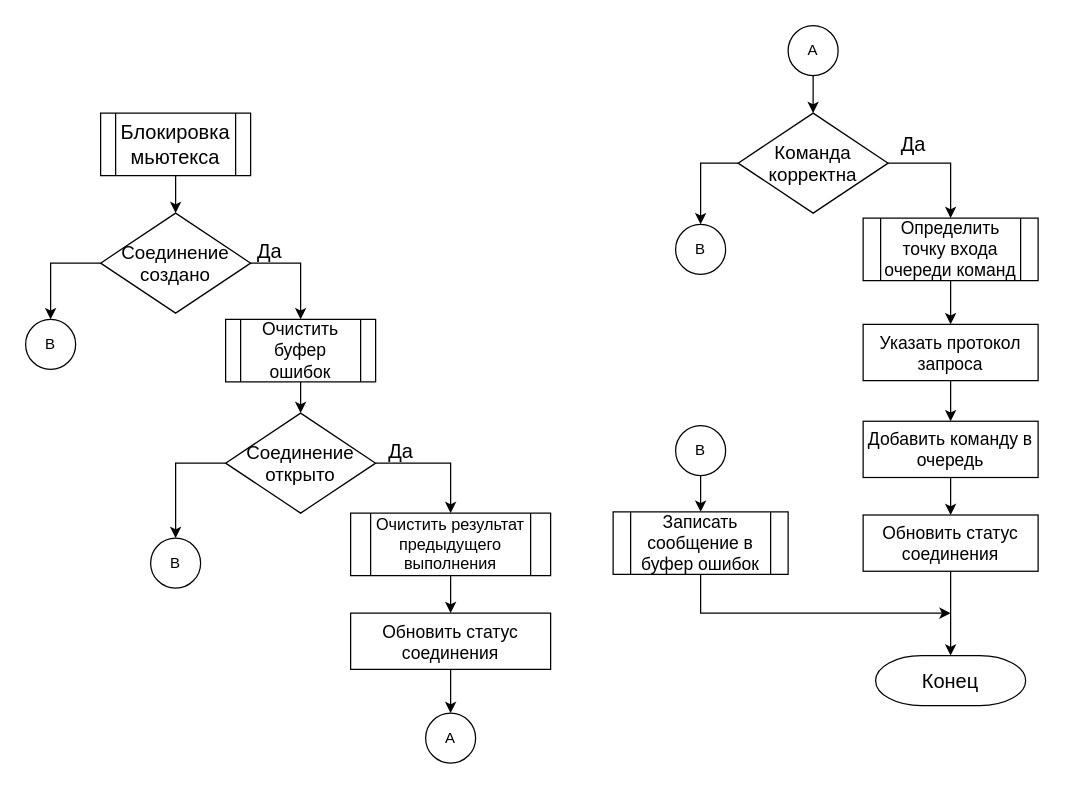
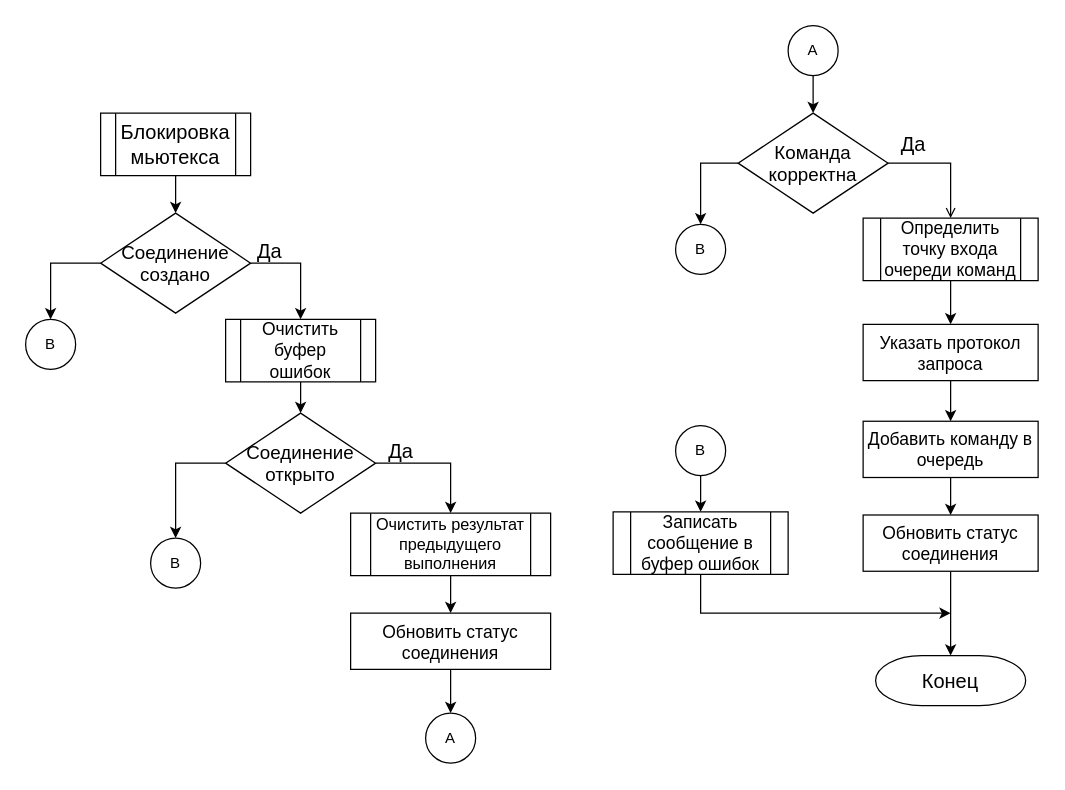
  <mxCell id="0" />
  <mxCell id="1" parent="0" />
  <mxCell id="2" style="edgeStyle=orthogonalEdgeStyle;rounded=0;orthogonalLoop=1;jettySize=auto;html=1;exitX=0.5;exitY=1;exitDx=0;exitDy=0;entryX=0.5;entryY=0;entryDx=0;entryDy=0;entryPerimeter=0;" parent="1" source="3" target="6" edge="1"><mxGeometry relative="1" as="geometry" /></mxCell>
  <mxCell id="3" value="&lt;font style=&quot;font-size: 16px&quot;&gt;Блокировка мьютекса&lt;/font&gt;" style="shape=process;whiteSpace=wrap;html=1;backgroundOutline=1;rounded=0;strokeWidth=1;" parent="1" vertex="1"><mxGeometry x="80" y="90" width="120" height="50" as="geometry" /></mxCell>
  <mxCell id="4" style="edgeStyle=orthogonalEdgeStyle;rounded=0;orthogonalLoop=1;jettySize=auto;html=1;exitX=0;exitY=0.5;exitDx=0;exitDy=0;exitPerimeter=0;entryX=0.5;entryY=0;entryDx=0;entryDy=0;" parent="1" source="6" target="7" edge="1"><mxGeometry relative="1" as="geometry" /></mxCell>
  <mxCell id="5" style="edgeStyle=orthogonalEdgeStyle;rounded=0;orthogonalLoop=1;jettySize=auto;html=1;exitX=1;exitY=0.5;exitDx=0;exitDy=0;exitPerimeter=0;entryX=0.5;entryY=0;entryDx=0;entryDy=0;" parent="1" source="6" target="9" edge="1"><mxGeometry relative="1" as="geometry" /></mxCell>
  <mxCell id="6" value="&lt;font style=&quot;font-size: 15px&quot;&gt;Соединение &lt;br&gt;создано&lt;/font&gt;" style="strokeWidth=1;html=1;shape=mxgraph.flowchart.decision;whiteSpace=wrap;rounded=0;" parent="1" vertex="1"><mxGeometry x="80" y="170" width="120" height="80" as="geometry" /></mxCell>
  <mxCell id="7" value="B" style="ellipse;whiteSpace=wrap;html=1;aspect=fixed;rounded=0;strokeWidth=1;" parent="1" vertex="1"><mxGeometry x="20" y="255" width="40" height="40" as="geometry" /></mxCell>
  <mxCell id="8" style="edgeStyle=orthogonalEdgeStyle;rounded=0;orthogonalLoop=1;jettySize=auto;html=1;exitX=0.5;exitY=1;exitDx=0;exitDy=0;entryX=0.5;entryY=0;entryDx=0;entryDy=0;entryPerimeter=0;" parent="1" source="9" target="13" edge="1"><mxGeometry relative="1" as="geometry" /></mxCell>
  <mxCell id="9" value="&lt;font style=&quot;font-size: 14px&quot;&gt;Очистить буфер ошибок&lt;/font&gt;" style="shape=process;whiteSpace=wrap;html=1;backgroundOutline=1;rounded=0;strokeWidth=1;" parent="1" vertex="1"><mxGeometry x="180" y="255" width="120" height="50" as="geometry" /></mxCell>
  <mxCell id="10" value="&lt;font style=&quot;font-size: 16px&quot;&gt;Да&lt;/font&gt;" style="text;html=1;align=center;verticalAlign=middle;resizable=0;points=[];autosize=1;" parent="1" vertex="1"><mxGeometry x="195" y="190" width="40" height="20" as="geometry" /></mxCell>
  <mxCell id="11" style="edgeStyle=orthogonalEdgeStyle;rounded=0;orthogonalLoop=1;jettySize=auto;html=1;exitX=0;exitY=0.5;exitDx=0;exitDy=0;exitPerimeter=0;entryX=0.5;entryY=0;entryDx=0;entryDy=0;" parent="1" source="13" target="15" edge="1"><mxGeometry relative="1" as="geometry" /></mxCell>
  <mxCell id="12" style="edgeStyle=orthogonalEdgeStyle;rounded=0;orthogonalLoop=1;jettySize=auto;html=1;exitX=1;exitY=0.5;exitDx=0;exitDy=0;exitPerimeter=0;entryX=0.5;entryY=0;entryDx=0;entryDy=0;" parent="1" source="13" target="17" edge="1"><mxGeometry relative="1" as="geometry" /></mxCell>
  <mxCell id="13" value="&lt;font style=&quot;font-size: 15px&quot;&gt;Соединение &lt;br&gt;открыто&lt;/font&gt;" style="strokeWidth=1;html=1;shape=mxgraph.flowchart.decision;whiteSpace=wrap;rounded=0;" parent="1" vertex="1"><mxGeometry x="180" y="330" width="120" height="80" as="geometry" /></mxCell>
  <mxCell id="14" value="&lt;font style=&quot;font-size: 16px&quot;&gt;Да&lt;/font&gt;" style="text;html=1;align=center;verticalAlign=middle;resizable=0;points=[];autosize=1;" parent="1" vertex="1"><mxGeometry x="300" y="350" width="40" height="20" as="geometry" /></mxCell>
  <mxCell id="15" value="B" style="ellipse;whiteSpace=wrap;html=1;aspect=fixed;rounded=0;strokeWidth=1;" parent="1" vertex="1"><mxGeometry x="120" y="430" width="40" height="40" as="geometry" /></mxCell>
  <mxCell id="16" style="edgeStyle=orthogonalEdgeStyle;rounded=0;orthogonalLoop=1;jettySize=auto;html=1;exitX=0.5;exitY=1;exitDx=0;exitDy=0;entryX=0.5;entryY=0;entryDx=0;entryDy=0;" parent="1" source="17" target="31" edge="1"><mxGeometry relative="1" as="geometry" /></mxCell>
  <mxCell id="17" value="&lt;font style=&quot;font-size: 13px&quot;&gt;Очистить результат предыдущего выполнения&lt;/font&gt;" style="shape=process;whiteSpace=wrap;html=1;backgroundOutline=1;rounded=0;strokeWidth=1;" parent="1" vertex="1"><mxGeometry x="280" y="410" width="160" height="50" as="geometry" /></mxCell>
  <mxCell id="18" style="edgeStyle=orthogonalEdgeStyle;rounded=0;orthogonalLoop=1;jettySize=auto;html=1;exitX=0.5;exitY=1;exitDx=0;exitDy=0;entryX=0.5;entryY=0;entryDx=0;entryDy=0;entryPerimeter=0;" parent="1" source="19" target="22" edge="1"><mxGeometry relative="1" as="geometry" /></mxCell>
  <mxCell id="19" value="A" style="ellipse;whiteSpace=wrap;html=1;aspect=fixed;rounded=0;strokeWidth=1;" parent="1" vertex="1"><mxGeometry x="630" y="20" width="40" height="40" as="geometry" /></mxCell>
  <mxCell id="20" style="edgeStyle=orthogonalEdgeStyle;rounded=0;orthogonalLoop=1;jettySize=auto;html=1;exitX=0;exitY=0.5;exitDx=0;exitDy=0;exitPerimeter=0;entryX=0.5;entryY=0;entryDx=0;entryDy=0;" parent="1" source="22" target="23" edge="1"><mxGeometry relative="1" as="geometry"><mxPoint x="560" y="330" as="targetPoint" /></mxGeometry></mxCell>
- <mxCell id="21" style="edgeStyle=orthogonalEdgeStyle;rounded=0;orthogonalLoop=1;jettySize=auto;html=1;exitX=1;exitY=0.5;exitDx=0;exitDy=0;exitPerimeter=0;entryX=0.5;entryY=0;entryDx=0;entryDy=0;" parent="1" source="22" target="25" edge="1"><mxGeometry relative="1" as="geometry"><mxPoint x="760" y="340" as="targetPoint" /></mxGeometry></mxCell>
+ <mxCell id="21" style="edgeStyle=orthogonalEdgeStyle;rounded=0;orthogonalLoop=1;jettySize=auto;html=1;exitX=1;exitY=0.5;exitDx=0;exitDy=0;exitPerimeter=0;entryX=0.5;entryY=0;entryDx=0;entryDy=0;endArrow=open;" parent="1" source="22" target="25" edge="1"><mxGeometry relative="1" as="geometry"><mxPoint x="760" y="340" as="targetPoint" /></mxGeometry></mxCell>
  <mxCell id="22" value="&lt;span style=&quot;font-size: 15px&quot;&gt;Команда корректна&lt;/span&gt;" style="strokeWidth=1;html=1;shape=mxgraph.flowchart.decision;whiteSpace=wrap;rounded=0;" parent="1" vertex="1"><mxGeometry x="590" y="90" width="120" height="80" as="geometry" /></mxCell>
  <mxCell id="23" value="B" style="ellipse;whiteSpace=wrap;html=1;aspect=fixed;rounded=0;strokeWidth=1;" parent="1" vertex="1"><mxGeometry x="540" y="179" width="40" height="40" as="geometry" /></mxCell>
  <mxCell id="24" style="edgeStyle=orthogonalEdgeStyle;rounded=0;orthogonalLoop=1;jettySize=auto;html=1;exitX=0.5;exitY=1;exitDx=0;exitDy=0;entryX=0.5;entryY=0;entryDx=0;entryDy=0;" parent="1" source="25" target="27" edge="1"><mxGeometry relative="1" as="geometry" /></mxCell>
  <mxCell id="25" value="&lt;font style=&quot;font-size: 14px&quot;&gt;Определить точку входа очереди команд&lt;/font&gt;" style="shape=process;whiteSpace=wrap;html=1;backgroundOutline=1;rounded=0;strokeWidth=1;" parent="1" vertex="1"><mxGeometry x="690" y="174" width="140" height="50" as="geometry" /></mxCell>
  <mxCell id="26" style="edgeStyle=orthogonalEdgeStyle;rounded=0;orthogonalLoop=1;jettySize=auto;html=1;exitX=0.5;exitY=1;exitDx=0;exitDy=0;entryX=0.5;entryY=0;entryDx=0;entryDy=0;" parent="1" source="27" target="29" edge="1"><mxGeometry relative="1" as="geometry" /></mxCell>
  <mxCell id="27" value="&lt;font style=&quot;font-size: 14px&quot;&gt;Указать протокол запроса&lt;/font&gt;" style="rounded=0;whiteSpace=wrap;html=1;strokeWidth=1;" parent="1" vertex="1"><mxGeometry x="690" y="259" width="140" height="45" as="geometry" /></mxCell>
  <mxCell id="28" style="edgeStyle=orthogonalEdgeStyle;rounded=0;orthogonalLoop=1;jettySize=auto;html=1;exitX=0.5;exitY=1;exitDx=0;exitDy=0;entryX=0.5;entryY=0;entryDx=0;entryDy=0;" parent="1" source="29" target="35" edge="1"><mxGeometry relative="1" as="geometry" /></mxCell>
  <mxCell id="29" value="&lt;font style=&quot;font-size: 14px&quot;&gt;Добавить команду в очередь&lt;/font&gt;" style="rounded=0;whiteSpace=wrap;html=1;strokeWidth=1;" parent="1" vertex="1"><mxGeometry x="690" y="336.5" width="140" height="45" as="geometry" /></mxCell>
  <mxCell id="30" style="edgeStyle=orthogonalEdgeStyle;rounded=0;orthogonalLoop=1;jettySize=auto;html=1;exitX=0.5;exitY=1;exitDx=0;exitDy=0;entryX=0.5;entryY=0;entryDx=0;entryDy=0;" parent="1" source="31" target="32" edge="1"><mxGeometry relative="1" as="geometry" /></mxCell>
  <mxCell id="31" value="&lt;font style=&quot;font-size: 14px&quot;&gt;Обновить статус соединения&lt;/font&gt;" style="rounded=0;whiteSpace=wrap;html=1;strokeWidth=1;" parent="1" vertex="1"><mxGeometry x="280" y="490" width="160" height="45" as="geometry" /></mxCell>
  <mxCell id="32" value="A" style="ellipse;whiteSpace=wrap;html=1;aspect=fixed;rounded=0;strokeWidth=1;" parent="1" vertex="1"><mxGeometry x="340" y="570" width="40" height="40" as="geometry" /></mxCell>
  <mxCell id="33" value="&lt;font style=&quot;font-size: 16px&quot;&gt;Да&lt;/font&gt;" style="text;html=1;align=center;verticalAlign=middle;resizable=0;points=[];autosize=1;" parent="1" vertex="1"><mxGeometry x="710" y="105" width="40" height="20" as="geometry" /></mxCell>
  <mxCell id="34" style="edgeStyle=orthogonalEdgeStyle;rounded=0;orthogonalLoop=1;jettySize=auto;html=1;exitX=0.5;exitY=1;exitDx=0;exitDy=0;entryX=0.5;entryY=0;entryDx=0;entryDy=0;entryPerimeter=0;" parent="1" source="35" target="36" edge="1"><mxGeometry relative="1" as="geometry" /></mxCell>
  <mxCell id="35" value="&lt;font style=&quot;font-size: 14px&quot;&gt;Обновить статус соединения&lt;/font&gt;" style="rounded=0;whiteSpace=wrap;html=1;strokeWidth=1;" parent="1" vertex="1"><mxGeometry x="690" y="411.5" width="140" height="45" as="geometry" /></mxCell>
  <mxCell id="36" value="&lt;font style=&quot;font-size: 16px&quot;&gt;Конец&lt;/font&gt;" style="strokeWidth=1;html=1;shape=mxgraph.flowchart.terminator;whiteSpace=wrap;" parent="1" vertex="1"><mxGeometry x="700" y="524" width="120" height="40" as="geometry" /></mxCell>
  <mxCell id="37" style="edgeStyle=orthogonalEdgeStyle;rounded=0;orthogonalLoop=1;jettySize=auto;html=1;exitX=0.5;exitY=1;exitDx=0;exitDy=0;entryX=0.5;entryY=0;entryDx=0;entryDy=0;" parent="1" source="38" target="40" edge="1"><mxGeometry relative="1" as="geometry" /></mxCell>
  <mxCell id="38" value="B" style="ellipse;whiteSpace=wrap;html=1;aspect=fixed;rounded=0;strokeWidth=1;" parent="1" vertex="1"><mxGeometry x="540" y="340" width="40" height="40" as="geometry" /></mxCell>
  <mxCell id="39" style="edgeStyle=orthogonalEdgeStyle;rounded=0;orthogonalLoop=1;jettySize=auto;html=1;exitX=0.5;exitY=1;exitDx=0;exitDy=0;" parent="1" source="40" edge="1"><mxGeometry relative="1" as="geometry"><mxPoint x="760" y="490" as="targetPoint" /><Array as="points"><mxPoint x="560" y="490" /></Array></mxGeometry></mxCell>
  <mxCell id="40" value="&lt;font style=&quot;font-size: 14px&quot;&gt;Записать сообщение в буфер ошибок&lt;/font&gt;" style="shape=process;whiteSpace=wrap;html=1;backgroundOutline=1;rounded=0;strokeWidth=1;" parent="1" vertex="1"><mxGeometry x="490" y="409" width="140" height="50" as="geometry" /></mxCell>
